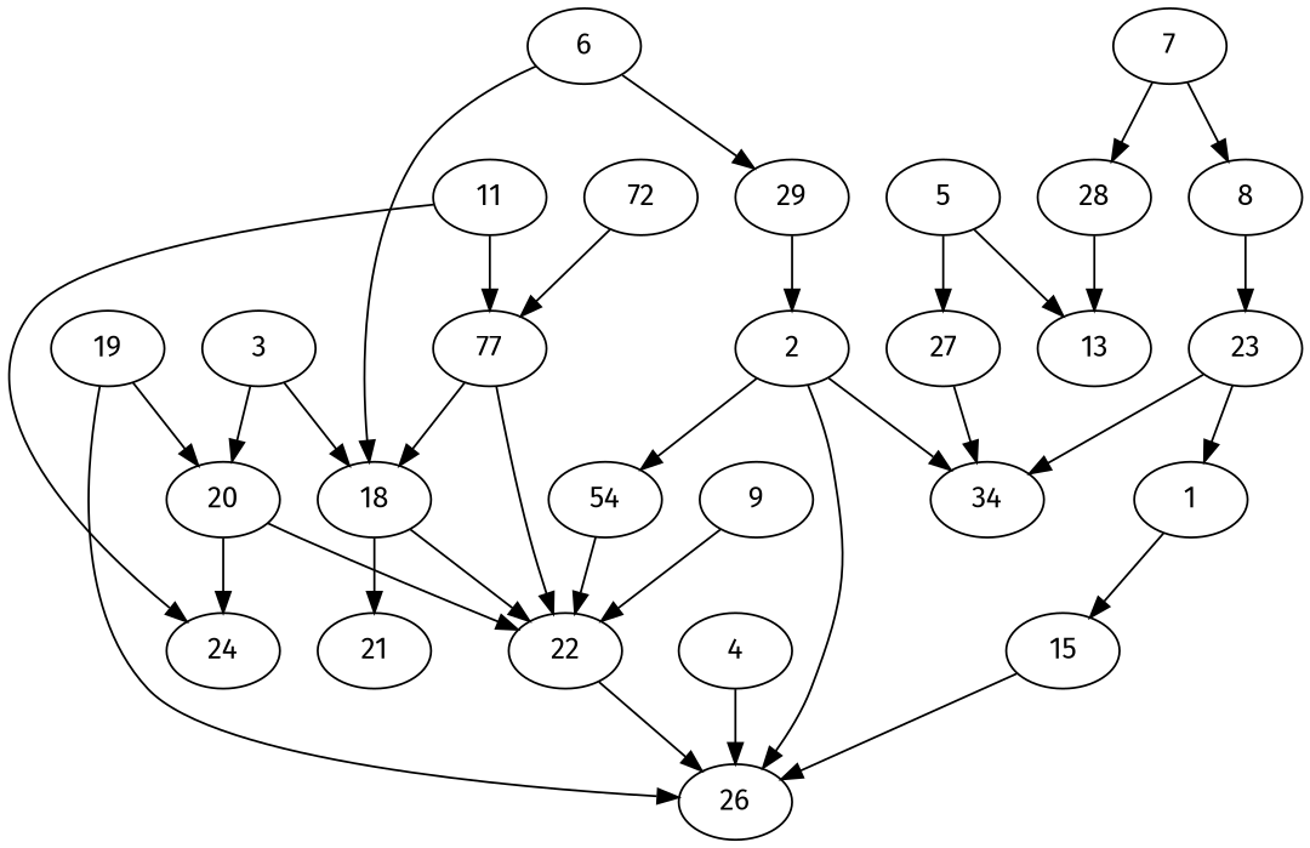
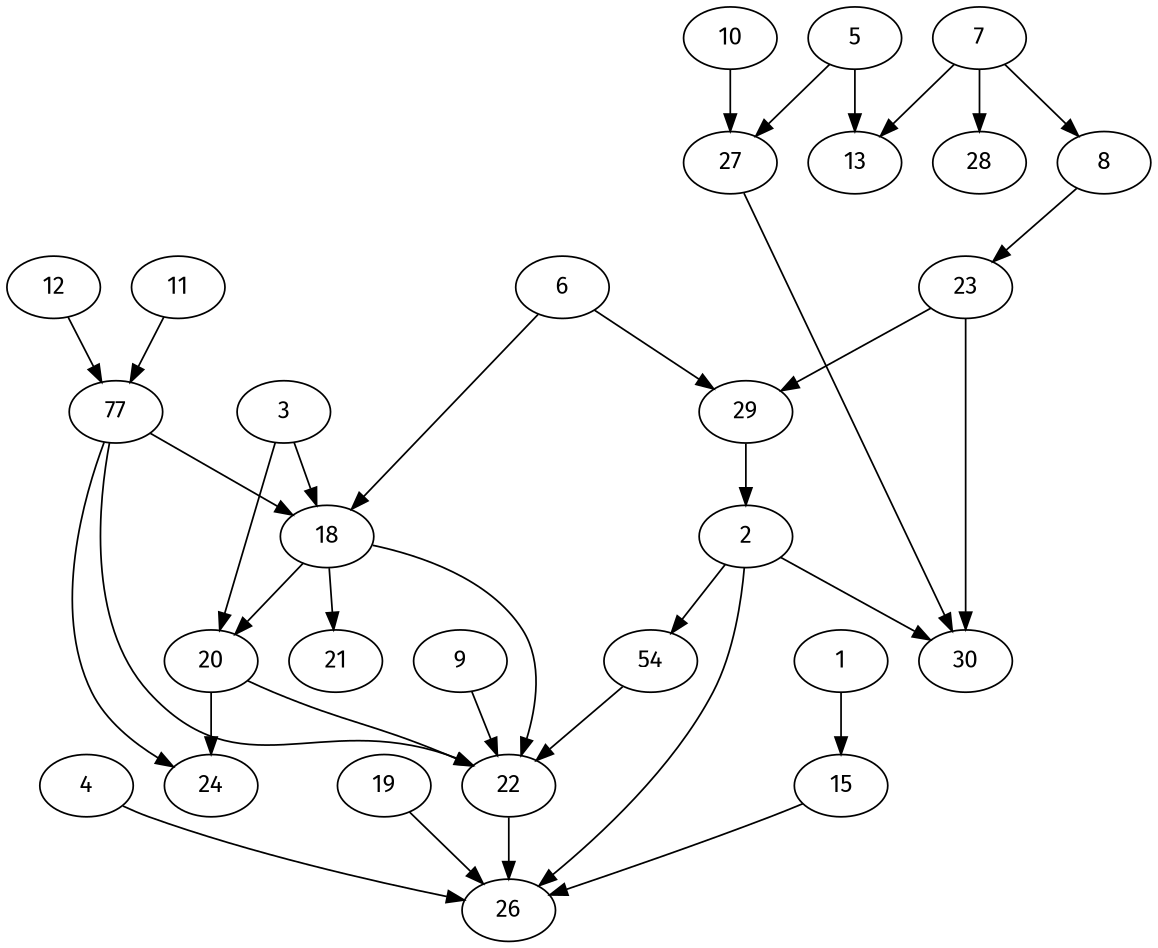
  digraph {
    fontname="Fira Sans"
    node [Weight=11 fontname="Fira Sans"]
    edge [Weight=6 fontname="Fira Sans"]
    1 [Weight=3]
    15 [Weight=4]
    26
    n4 [Weight=7 label=54]
    2
-   30 [Weight=12 label=34]
+   30 [Weight=12]
    22 [Weight=3]
    29 [Weight=8]
    3 [Weight=7]
    18 [Weight=9]
    20
    21 [Weight=4]
    24 [Weight=4]
    4 [Weight=4]
    5 [Weight=3]
    13 [Weight=5]
    27 [Weight=5]
    6 [Weight=9]
    7 [Weight=8]
    8
    28
    23 [Weight=14]
    9 [Weight=5]
+   10
    11 [Weight=12]
    n26 [Weight=14 label=77]
-   12 [Weight=14 label=72]
+   12 [Weight=14]
    19 [Weight=12]
    1 -> 15 [Weight=9]
    15 -> 26 [Weight=4]
    n4 -> 22 [Weight=7]
    2 -> 26
    2 -> n4 [Weight=10]
    2 -> 30 [Weight=9]
    22 -> 26 [Weight=10]
    29 -> 2 [Weight=7]
    3 -> 18 [Weight=9]
    3 -> 20
    18 -> 22 [Weight=7]
    18 -> 21 [Weight=7]
    20 -> 22
    20 -> 24 [Weight=4]
    4 -> 26 [Weight=2]
    5 -> 13 [Weight=3]
    5 -> 27 [Weight=8]
    27 -> 30 [Weight=9]
    6 -> 29
    6 -> 18
-   28 -> 13
+   7 -> 13
    7 -> 8 [Weight=8]
    7 -> 28 [Weight=5]
    8 -> 23
    23 -> 30 [Weight=2]
-   23 -> 1 [Weight=9]
+   23 -> 29 [Weight=9]
    9 -> 22 [Weight=10]
-   11 -> 24 [Weight=4]
+   10 -> 27 [Weight=9]
+   n26 -> 24 [Weight=4]
    11 -> n26
    n26 -> 22
    n26 -> 18 [Weight=5]
    12 -> n26
    19 -> 26 [Weight=5]
-   19 -> 20 [Weight=9]
+   18 -> 20 [Weight=9]
  }
